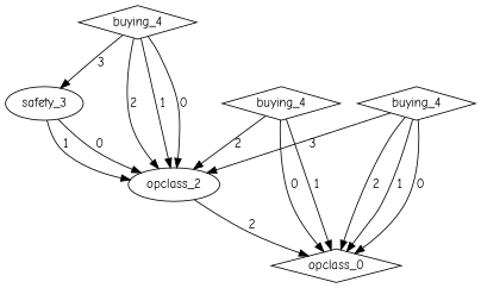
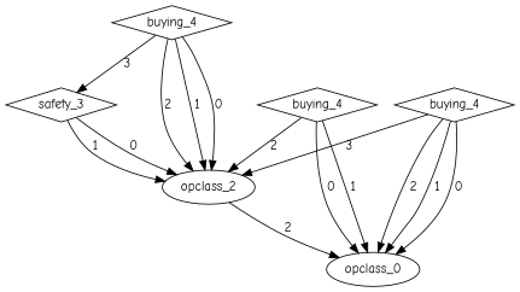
  digraph {
    fontname="Comic Neue"
    node [fontname="Comic Neue" shape=diamond]
    edge [fontname="Comic Neue"]
    n1 [label=opclass_2 shape=""]
-   n2 [label=opclass_0]
-   n3 [label=safety_3 shape=ellipse]
+   n2 [label=opclass_0 shape=""]
+   n3 [label=safety_3]
    n4 [label=buying_4]
    n5 [label=buying_4]
    n6 [label=buying_4]
    n1 -> n2 [label=2]
    n3 -> n1 [label=1]
    n3 -> n1 [label=0]
    n4 -> n1 [label=2]
    n4 -> n1 [label=1]
    n4 -> n1 [label=0]
    n4 -> n3 [label=3]
    n5 -> n1 [label=2]
    n5 -> n2 [label=1]
    n5 -> n2 [label=0]
    n6 -> n1 [label=3]
    n6 -> n2 [label=2]
    n6 -> n2 [label=1]
    n6 -> n2 [label=0]
  }
